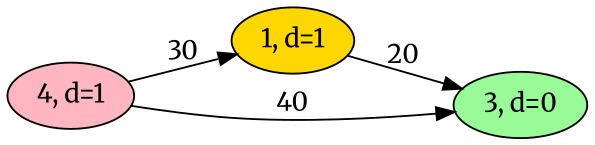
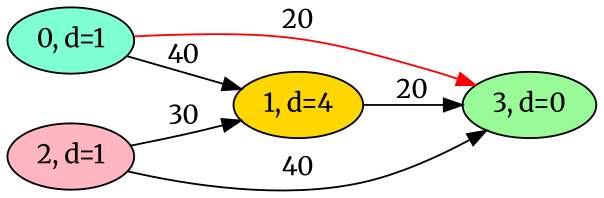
  digraph {
    fontname=Merriweather
    rankdir=LR
    node [fontname=Merriweather style=filled]
    edge [fontname=Merriweather]
-   n2 [fillcolor=gold label="1, d=1"]
+   n1 [fillcolor=aquamarine label="0, d=1"]
+   n2 [fillcolor=gold label="1, d=4"]
    n3 [fillcolor=palegreen label="3, d=0"]
-   n4 [fillcolor=lightpink label="4, d=1"]
+   n4 [fillcolor=lightpink label="2, d=1"]
+   n1 -> n2 [label=40]
+   n1 -> n3 [color=red label=20]
    n2 -> n3 [label=20]
    n4 -> n2 [label=30]
    n4 -> n3 [label=40]
  }
